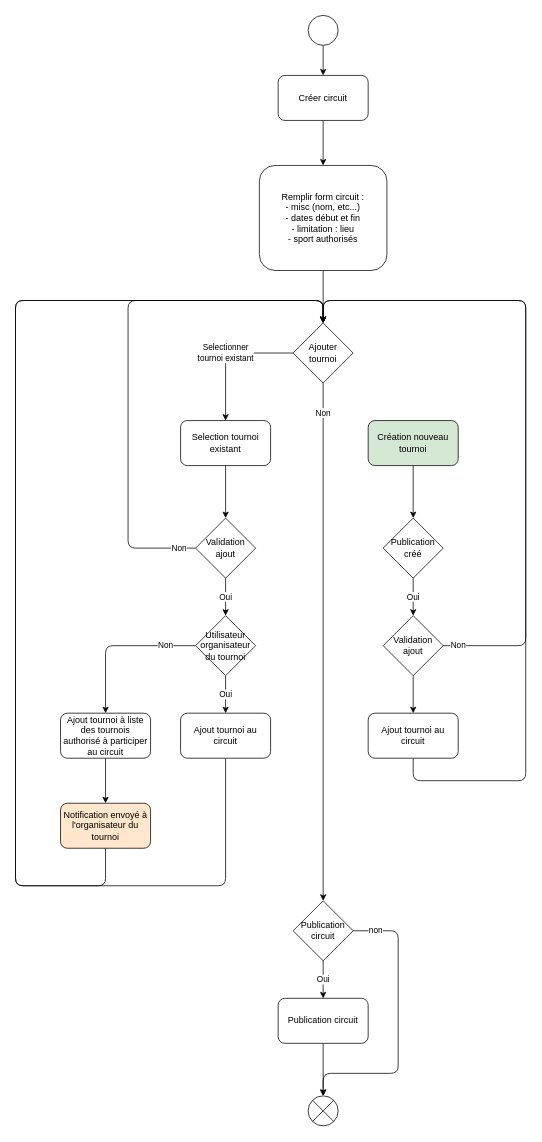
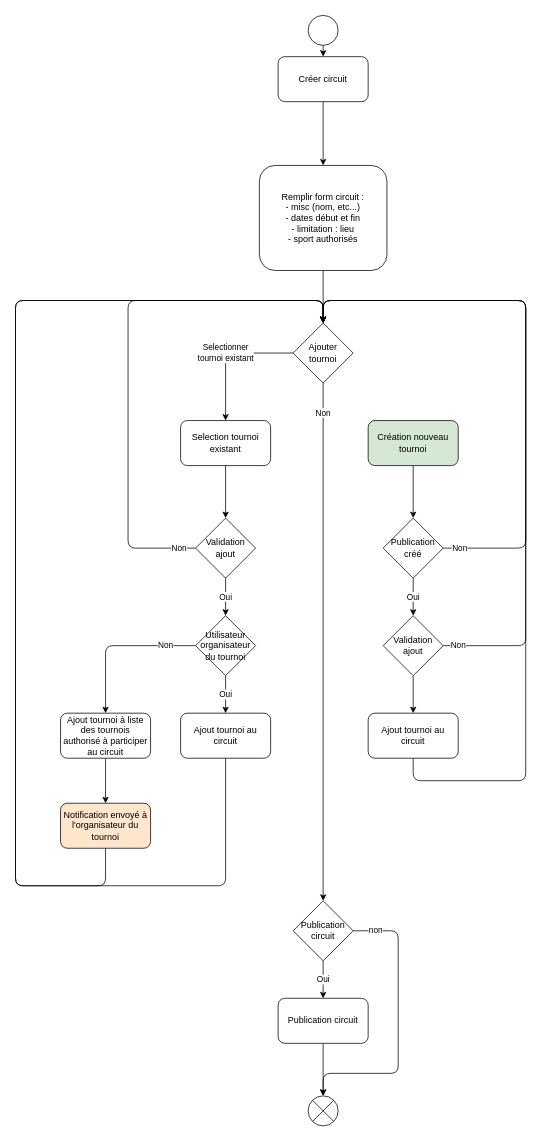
  <mxCell id="0" />
  <mxCell id="1" parent="0" />
  <mxCell id="2" style="edgeStyle=none;html=1;exitX=0.5;exitY=1;exitDx=0;exitDy=0;entryX=0.5;entryY=0;entryDx=0;entryDy=0;" parent="1" source="3" target="5" edge="1"><mxGeometry relative="1" as="geometry" /></mxCell>
  <mxCell id="3" value="" style="ellipse;whiteSpace=wrap;html=1;aspect=fixed;" parent="1" vertex="1"><mxGeometry x="410" y="20" width="40" height="40" as="geometry" /></mxCell>
  <mxCell id="4" style="edgeStyle=none;html=1;exitX=0.5;exitY=1;exitDx=0;exitDy=0;entryX=0.5;entryY=0;entryDx=0;entryDy=0;" parent="1" source="5" target="7" edge="1"><mxGeometry relative="1" as="geometry" /></mxCell>
- <mxCell id="5" value="Créer circuit" style="rounded=1;whiteSpace=wrap;html=1;" parent="1" vertex="1"><mxGeometry x="370" y="100" width="120" height="60" as="geometry" /></mxCell>
+ <mxCell id="5" value="Créer circuit" style="rounded=1;whiteSpace=wrap;html=1;" parent="1" vertex="1"><mxGeometry x="370" y="75" width="120" height="60" as="geometry" /></mxCell>
  <mxCell id="6" style="edgeStyle=none;html=1;exitX=0.5;exitY=1;exitDx=0;exitDy=0;entryX=0.5;entryY=0;entryDx=0;entryDy=0;" parent="1" source="7" target="10" edge="1"><mxGeometry relative="1" as="geometry" /></mxCell>
  <mxCell id="7" value="Remplir form circuit :&lt;br&gt;- misc (nom, etc...)&lt;br&gt;- dates début et fin&lt;br&gt;- limitation : lieu&lt;br&gt;- sport authorisés&lt;br&gt;" style="rounded=1;whiteSpace=wrap;html=1;" parent="1" vertex="1"><mxGeometry x="345" y="220" width="170" height="140" as="geometry" /></mxCell>
  <mxCell id="8" value="Selectionner &lt;br&gt;tournoi existant" style="edgeStyle=orthogonalEdgeStyle;html=1;exitX=0;exitY=0.5;exitDx=0;exitDy=0;" parent="1" source="10" target="14" edge="1"><mxGeometry relative="1" as="geometry" /></mxCell>
  <mxCell id="9" value="Non" style="edgeStyle=orthogonalEdgeStyle;html=1;exitX=0.5;exitY=1;exitDx=0;exitDy=0;entryX=0.5;entryY=0;entryDx=0;entryDy=0;" parent="1" source="10" target="37" edge="1"><mxGeometry x="-0.884" relative="1" as="geometry"><mxPoint as="offset" /></mxGeometry></mxCell>
  <mxCell id="10" value="Ajouter tournoi" style="rhombus;whiteSpace=wrap;html=1;" parent="1" vertex="1"><mxGeometry x="390" y="430" width="80" height="80" as="geometry" /></mxCell>
  <mxCell id="11" style="edgeStyle=orthogonalEdgeStyle;html=1;exitX=0.5;exitY=1;exitDx=0;exitDy=0;entryX=0.5;entryY=0;entryDx=0;entryDy=0;" parent="1" source="12" target="17" edge="1"><mxGeometry relative="1" as="geometry" /></mxCell>
  <mxCell id="12" value="Création nouveau tournoi" style="rounded=1;whiteSpace=wrap;html=1;fillColor=#d5e8d4;" parent="1" vertex="1"><mxGeometry x="490" y="560" width="120" height="60" as="geometry" /></mxCell>
  <mxCell id="13" style="edgeStyle=orthogonalEdgeStyle;html=1;exitX=0.5;exitY=1;exitDx=0;exitDy=0;entryX=0.5;entryY=0;entryDx=0;entryDy=0;" parent="1" source="14" target="20" edge="1"><mxGeometry relative="1" as="geometry" /></mxCell>
  <mxCell id="14" value="Selection tournoi existant" style="rounded=1;whiteSpace=wrap;html=1;" parent="1" vertex="1"><mxGeometry x="240" y="560" width="120" height="60" as="geometry" /></mxCell>
+ <mxCell id="15" value="Non" style="edgeStyle=orthogonalEdgeStyle;html=1;exitX=1;exitY=0.5;exitDx=0;exitDy=0;entryX=0.5;entryY=0;entryDx=0;entryDy=0;" parent="1" source="17" target="10" edge="1"><mxGeometry x="-0.941" relative="1" as="geometry"><Array as="points"><mxPoint x="700" y="730" /><mxPoint x="700" y="400" /><mxPoint x="430" y="400" /></Array><mxPoint as="offset" /></mxGeometry></mxCell>
  <mxCell id="16" value="Oui" style="edgeStyle=orthogonalEdgeStyle;html=1;exitX=0.5;exitY=1;exitDx=0;exitDy=0;entryX=0.5;entryY=0;entryDx=0;entryDy=0;" parent="1" source="17" target="23" edge="1"><mxGeometry relative="1" as="geometry"><mxPoint x="550" y="820" as="targetPoint" /></mxGeometry></mxCell>
  <mxCell id="17" value="Publication créé" style="rhombus;whiteSpace=wrap;html=1;" parent="1" vertex="1"><mxGeometry x="510" y="690" width="80" height="80" as="geometry" /></mxCell>
  <mxCell id="18" value="Non" style="edgeStyle=orthogonalEdgeStyle;html=1;exitX=0;exitY=0.5;exitDx=0;exitDy=0;entryX=0.5;entryY=0;entryDx=0;entryDy=0;" parent="1" source="20" target="10" edge="1"><mxGeometry x="-0.939" relative="1" as="geometry"><Array as="points"><mxPoint x="170" y="730" /><mxPoint x="170" y="400" /><mxPoint x="430" y="400" /></Array><mxPoint as="offset" /></mxGeometry></mxCell>
  <mxCell id="19" value="Oui" style="edgeStyle=orthogonalEdgeStyle;html=1;exitX=0.5;exitY=1;exitDx=0;exitDy=0;entryX=0.5;entryY=0;entryDx=0;entryDy=0;" parent="1" source="20" target="26" edge="1"><mxGeometry relative="1" as="geometry" /></mxCell>
  <mxCell id="20" value="Validation ajout" style="rhombus;whiteSpace=wrap;html=1;" parent="1" vertex="1"><mxGeometry x="260" y="690" width="80" height="80" as="geometry" /></mxCell>
  <mxCell id="21" value="Non" style="edgeStyle=orthogonalEdgeStyle;html=1;exitX=1;exitY=0.5;exitDx=0;exitDy=0;entryX=0.5;entryY=0;entryDx=0;entryDy=0;" parent="1" source="23" target="10" edge="1"><mxGeometry x="-0.954" relative="1" as="geometry"><Array as="points"><mxPoint x="700" y="860" /><mxPoint x="700" y="400" /><mxPoint x="430" y="400" /></Array><mxPoint as="offset" /></mxGeometry></mxCell>
  <mxCell id="22" style="edgeStyle=orthogonalEdgeStyle;html=1;exitX=0.5;exitY=1;exitDx=0;exitDy=0;entryX=0.5;entryY=0;entryDx=0;entryDy=0;" parent="1" source="23" target="34" edge="1"><mxGeometry relative="1" as="geometry" /></mxCell>
  <mxCell id="23" value="Validation ajout" style="rhombus;whiteSpace=wrap;html=1;" parent="1" vertex="1"><mxGeometry x="510" y="820" width="80" height="80" as="geometry" /></mxCell>
  <mxCell id="24" value="Non" style="edgeStyle=orthogonalEdgeStyle;html=1;exitX=0;exitY=0.5;exitDx=0;exitDy=0;" parent="1" source="26" target="28" edge="1"><mxGeometry x="-0.619" relative="1" as="geometry"><mxPoint x="170" y="960" as="targetPoint" /><mxPoint as="offset" /></mxGeometry></mxCell>
  <mxCell id="25" value="Oui" style="edgeStyle=orthogonalEdgeStyle;html=1;exitX=0.5;exitY=1;exitDx=0;exitDy=0;entryX=0.5;entryY=0;entryDx=0;entryDy=0;" parent="1" source="26" target="32" edge="1"><mxGeometry relative="1" as="geometry" /></mxCell>
  <mxCell id="26" value="Utilisateur organisateur du tournoi" style="rhombus;whiteSpace=wrap;html=1;" parent="1" vertex="1"><mxGeometry x="260" y="820" width="80" height="80" as="geometry" /></mxCell>
  <mxCell id="27" style="edgeStyle=orthogonalEdgeStyle;html=1;exitX=0.5;exitY=1;exitDx=0;exitDy=0;entryX=0.5;entryY=0;entryDx=0;entryDy=0;" parent="1" source="28" target="30" edge="1"><mxGeometry relative="1" as="geometry" /></mxCell>
  <mxCell id="28" value="Ajout tournoi à liste des tournois authorisé à participer au circuit" style="rounded=1;whiteSpace=wrap;html=1;" parent="1" vertex="1"><mxGeometry x="80" y="950" width="120" height="60" as="geometry" /></mxCell>
  <mxCell id="29" style="edgeStyle=orthogonalEdgeStyle;html=1;exitX=0.5;exitY=1;exitDx=0;exitDy=0;entryX=0.5;entryY=0;entryDx=0;entryDy=0;" parent="1" source="30" target="10" edge="1"><mxGeometry relative="1" as="geometry"><Array as="points"><mxPoint x="140" y="1180" /><mxPoint x="20" y="1180" /><mxPoint x="20" y="400" /><mxPoint x="430" y="400" /></Array></mxGeometry></mxCell>
  <mxCell id="30" value="Notification envoyé à l'organisateur du tournoi" style="rounded=1;whiteSpace=wrap;html=1;fillColor=#ffe6cc;" parent="1" vertex="1"><mxGeometry x="80" y="1070" width="120" height="60" as="geometry" /></mxCell>
  <mxCell id="31" style="edgeStyle=orthogonalEdgeStyle;html=1;exitX=0.5;exitY=1;exitDx=0;exitDy=0;entryX=0.5;entryY=0;entryDx=0;entryDy=0;" parent="1" source="32" edge="1" target="10"><mxGeometry relative="1" as="geometry"><mxPoint x="430" y="1200" as="targetPoint" /><Array as="points"><mxPoint x="300" y="1180" /><mxPoint x="20" y="1180" /><mxPoint x="20" y="400" /><mxPoint x="430" y="400" /></Array></mxGeometry></mxCell>
  <mxCell id="32" value="Ajout tournoi au circuit" style="rounded=1;whiteSpace=wrap;html=1;" parent="1" vertex="1"><mxGeometry x="240" y="950" width="120" height="60" as="geometry" /></mxCell>
  <mxCell id="33" style="edgeStyle=orthogonalEdgeStyle;html=1;exitX=0.5;exitY=1;exitDx=0;exitDy=0;entryX=0.5;entryY=0;entryDx=0;entryDy=0;" parent="1" source="34" target="10" edge="1"><mxGeometry relative="1" as="geometry"><Array as="points"><mxPoint x="550" y="1040" /><mxPoint x="700" y="1040" /><mxPoint x="700" y="400" /><mxPoint x="430" y="400" /></Array></mxGeometry></mxCell>
  <mxCell id="34" value="Ajout tournoi au circuit" style="rounded=1;whiteSpace=wrap;html=1;" parent="1" vertex="1"><mxGeometry x="490" y="950" width="120" height="60" as="geometry" /></mxCell>
  <mxCell id="35" value="Oui" style="edgeStyle=orthogonalEdgeStyle;html=1;exitX=0.5;exitY=1;exitDx=0;exitDy=0;entryX=0.5;entryY=0;entryDx=0;entryDy=0;" parent="1" source="37" target="39" edge="1"><mxGeometry relative="1" as="geometry" /></mxCell>
  <mxCell id="36" value="non" style="edgeStyle=orthogonalEdgeStyle;html=1;exitX=1;exitY=0.5;exitDx=0;exitDy=0;entryX=0.5;entryY=0;entryDx=0;entryDy=0;" parent="1" source="37" target="40" edge="1"><mxGeometry x="-0.842" relative="1" as="geometry"><Array as="points"><mxPoint x="530" y="1240" /><mxPoint x="530" y="1430" /><mxPoint x="430" y="1430" /></Array><mxPoint as="offset" /></mxGeometry></mxCell>
  <mxCell id="37" value="Publication circuit" style="rhombus;whiteSpace=wrap;html=1;" parent="1" vertex="1"><mxGeometry x="390" y="1200" width="80" height="80" as="geometry" /></mxCell>
  <mxCell id="38" style="edgeStyle=orthogonalEdgeStyle;html=1;exitX=0.5;exitY=1;exitDx=0;exitDy=0;entryX=0.5;entryY=0;entryDx=0;entryDy=0;" parent="1" source="39" target="40" edge="1"><mxGeometry relative="1" as="geometry" /></mxCell>
  <mxCell id="39" value="Publication circuit" style="rounded=1;whiteSpace=wrap;html=1;" parent="1" vertex="1"><mxGeometry x="370" y="1330" width="120" height="60" as="geometry" /></mxCell>
  <mxCell id="40" value="" style="shape=sumEllipse;perimeter=ellipsePerimeter;whiteSpace=wrap;html=1;backgroundOutline=1;" parent="1" vertex="1"><mxGeometry x="410" y="1460" width="40" height="40" as="geometry" /></mxCell>
